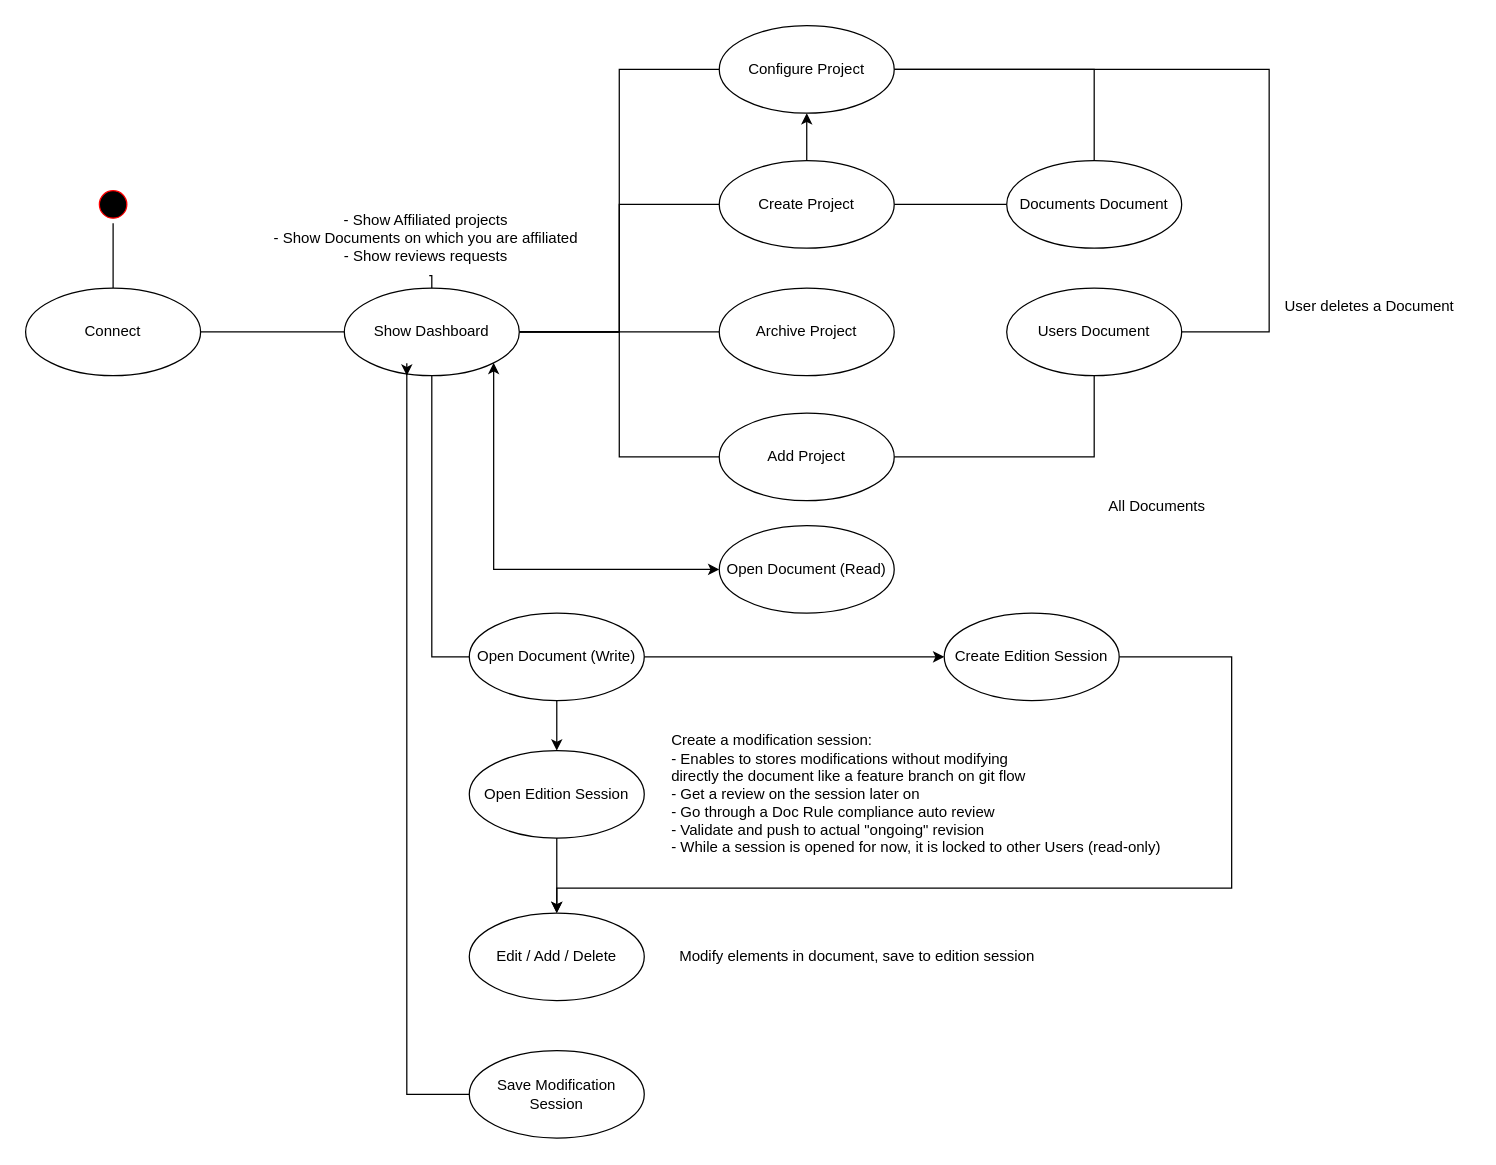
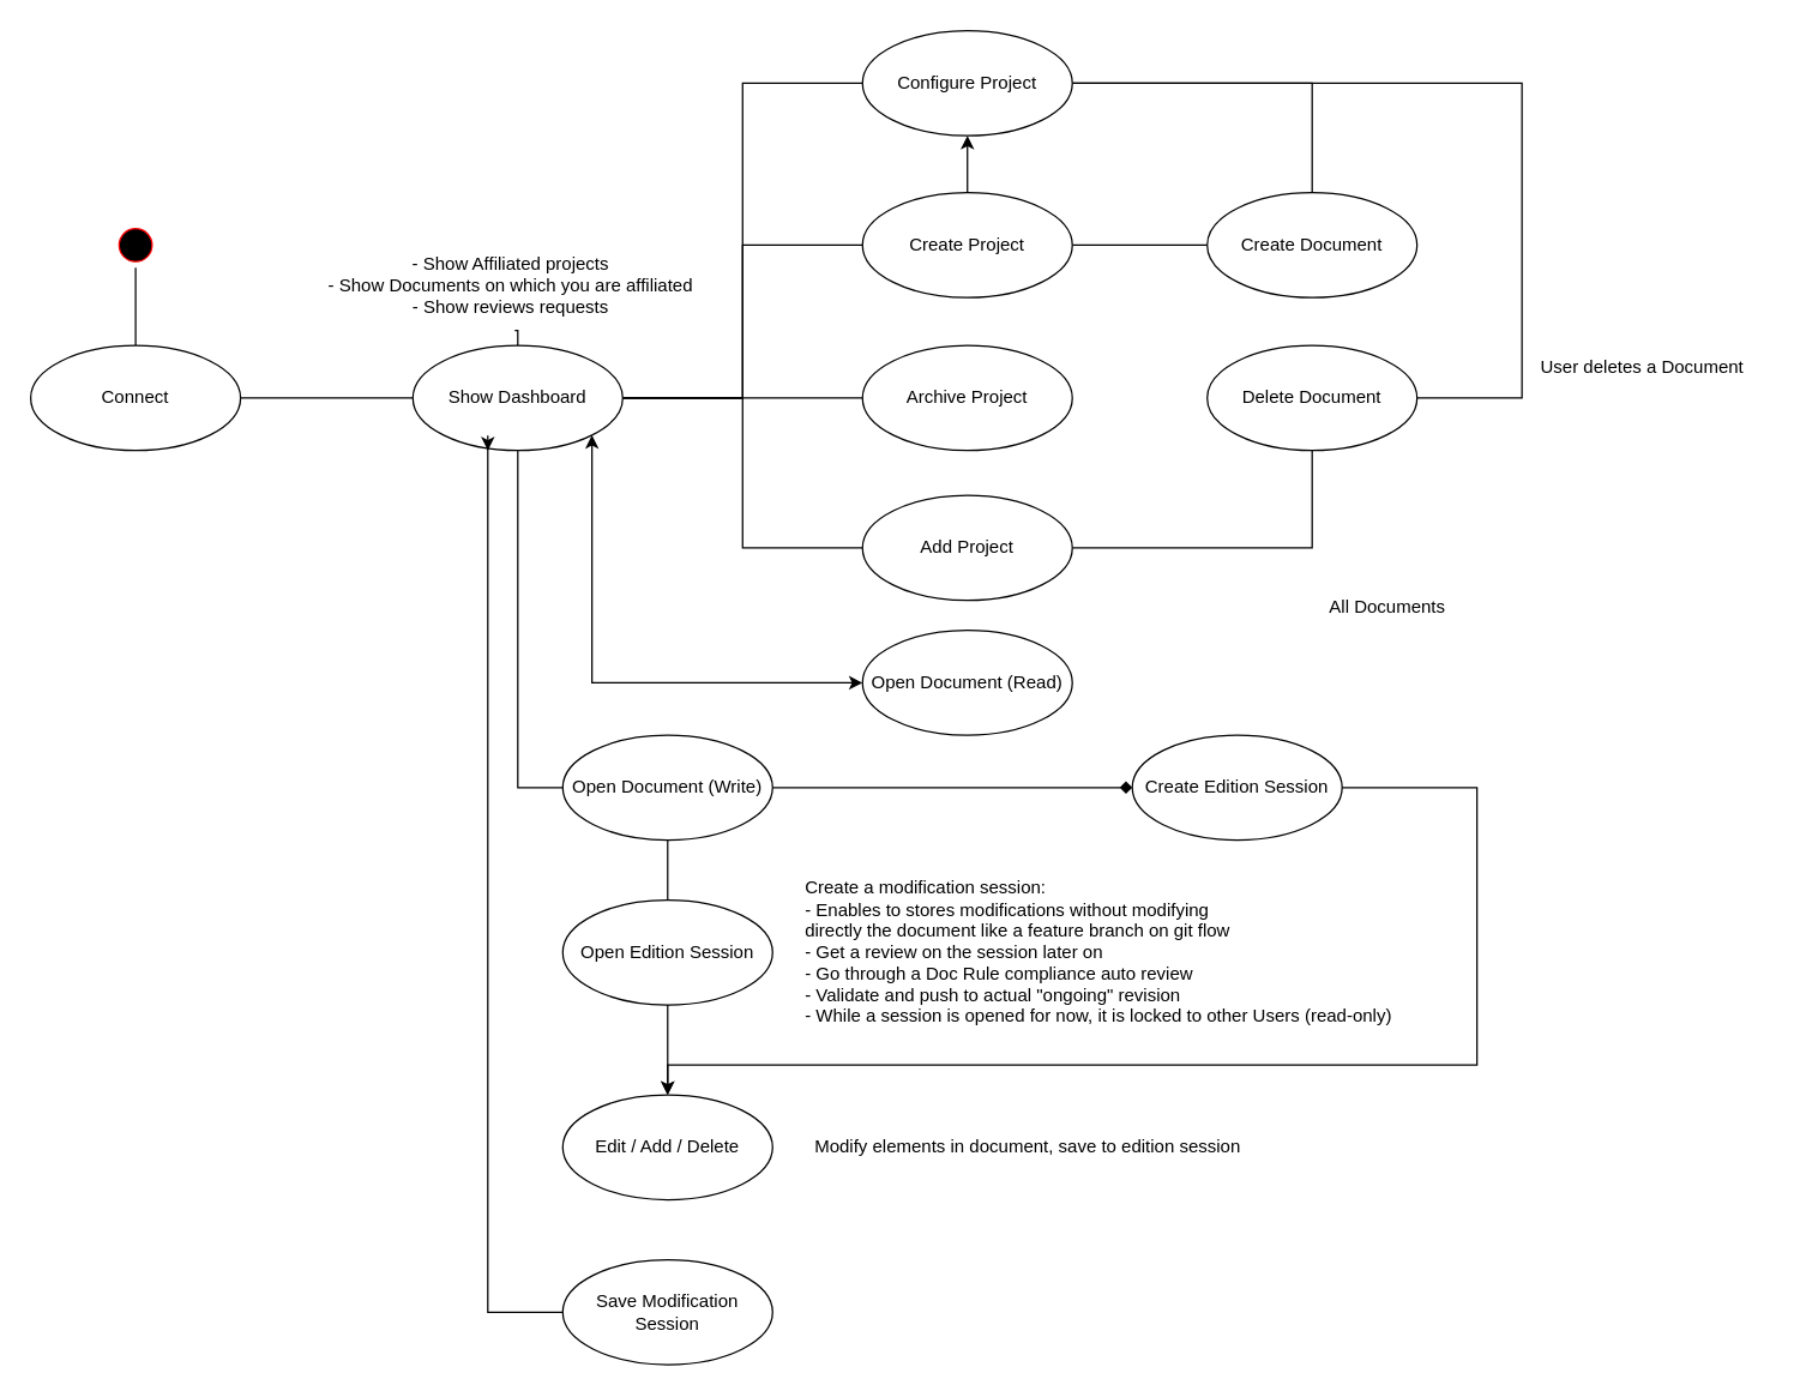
  <mxCell id="0" />
  <mxCell id="1" parent="0" />
  <mxCell id="2" style="edgeStyle=orthogonalEdgeStyle;rounded=0;orthogonalLoop=1;jettySize=auto;html=1;exitX=0.5;exitY=1;exitDx=0;exitDy=0;entryX=0.5;entryY=0;entryDx=0;entryDy=0;endArrow=none;endFill=0;" edge="1" parent="1" source="3" target="5"><mxGeometry relative="1" as="geometry" /></mxCell>
  <mxCell id="3" value="" style="ellipse;shape=startState;fillColor=#000000;strokeColor=#ff0000;" vertex="1" parent="1"><mxGeometry x="75" y="148" width="30" height="30" as="geometry" /></mxCell>
  <mxCell id="4" style="edgeStyle=orthogonalEdgeStyle;rounded=0;orthogonalLoop=1;jettySize=auto;html=1;exitX=1;exitY=0.5;exitDx=0;exitDy=0;entryX=0;entryY=0.5;entryDx=0;entryDy=0;endArrow=none;endFill=0;" edge="1" parent="1" source="5" target="13"><mxGeometry relative="1" as="geometry" /></mxCell>
  <mxCell id="5" value="Connect" style="ellipse;whiteSpace=wrap;html=1;" vertex="1" parent="1"><mxGeometry x="20" y="230" width="140" height="70" as="geometry" /></mxCell>
  <mxCell id="6" style="edgeStyle=orthogonalEdgeStyle;rounded=0;orthogonalLoop=1;jettySize=auto;html=1;exitX=1;exitY=0.5;exitDx=0;exitDy=0;entryX=0;entryY=0.5;entryDx=0;entryDy=0;endArrow=none;endFill=0;" edge="1" parent="1" source="13" target="16"><mxGeometry relative="1" as="geometry" /></mxCell>
  <mxCell id="7" style="edgeStyle=orthogonalEdgeStyle;rounded=0;orthogonalLoop=1;jettySize=auto;html=1;exitX=1;exitY=0.5;exitDx=0;exitDy=0;entryX=0;entryY=0.5;entryDx=0;entryDy=0;endArrow=none;endFill=0;" edge="1" parent="1" source="13" target="17"><mxGeometry relative="1" as="geometry" /></mxCell>
  <mxCell id="8" style="edgeStyle=orthogonalEdgeStyle;rounded=0;orthogonalLoop=1;jettySize=auto;html=1;exitX=1;exitY=0.5;exitDx=0;exitDy=0;entryX=0;entryY=0.5;entryDx=0;entryDy=0;endArrow=none;endFill=0;" edge="1" parent="1" source="13" target="19"><mxGeometry relative="1" as="geometry" /></mxCell>
  <mxCell id="9" style="edgeStyle=orthogonalEdgeStyle;rounded=0;orthogonalLoop=1;jettySize=auto;html=1;exitX=1;exitY=0.5;exitDx=0;exitDy=0;entryX=0;entryY=0.5;entryDx=0;entryDy=0;endArrow=none;endFill=0;" edge="1" parent="1" source="13" target="22"><mxGeometry relative="1" as="geometry" /></mxCell>
  <mxCell id="10" style="edgeStyle=orthogonalEdgeStyle;rounded=0;orthogonalLoop=1;jettySize=auto;html=1;exitX=0.5;exitY=1;exitDx=0;exitDy=0;entryX=0.511;entryY=1;entryDx=0;entryDy=0;entryPerimeter=0;endArrow=none;endFill=0;" edge="1" parent="1" source="13" target="23"><mxGeometry relative="1" as="geometry"><Array as="points"><mxPoint x="345" y="220" /></Array></mxGeometry></mxCell>
  <mxCell id="11" style="edgeStyle=orthogonalEdgeStyle;rounded=0;orthogonalLoop=1;jettySize=auto;html=1;exitX=0.5;exitY=1;exitDx=0;exitDy=0;entryX=0;entryY=0.5;entryDx=0;entryDy=0;endArrow=none;endFill=0;" edge="1" parent="1" source="13" target="26"><mxGeometry relative="1" as="geometry" /></mxCell>
  <mxCell id="12" style="edgeStyle=orthogonalEdgeStyle;rounded=0;orthogonalLoop=1;jettySize=auto;html=1;exitX=1;exitY=1;exitDx=0;exitDy=0;entryX=0;entryY=0.5;entryDx=0;entryDy=0;endArrow=classic;endFill=1;startArrow=classic;startFill=1;" edge="1" parent="1" source="13" target="27"><mxGeometry relative="1" as="geometry"><Array as="points"><mxPoint x="395" y="455" /></Array></mxGeometry></mxCell>
  <mxCell id="13" value="Show Dashboard" style="ellipse;whiteSpace=wrap;html=1;" vertex="1" parent="1"><mxGeometry x="275" y="230" width="140" height="70" as="geometry" /></mxCell>
  <mxCell id="14" style="edgeStyle=orthogonalEdgeStyle;rounded=0;orthogonalLoop=1;jettySize=auto;html=1;exitX=0.5;exitY=0;exitDx=0;exitDy=0;entryX=0.5;entryY=1;entryDx=0;entryDy=0;endArrow=classic;endFill=1;" edge="1" parent="1" source="16" target="22"><mxGeometry relative="1" as="geometry" /></mxCell>
  <mxCell id="15" style="edgeStyle=orthogonalEdgeStyle;rounded=0;orthogonalLoop=1;jettySize=auto;html=1;exitX=1;exitY=0.5;exitDx=0;exitDy=0;endArrow=none;endFill=0;" edge="1" parent="1" source="16" target="28"><mxGeometry relative="1" as="geometry" /></mxCell>
  <mxCell id="16" value="Create Project" style="ellipse;whiteSpace=wrap;html=1;" vertex="1" parent="1"><mxGeometry x="575" y="128" width="140" height="70" as="geometry" /></mxCell>
  <mxCell id="17" value="Archive Project" style="ellipse;whiteSpace=wrap;html=1;" vertex="1" parent="1"><mxGeometry x="575" y="230" width="140" height="70" as="geometry" /></mxCell>
  <mxCell id="18" style="edgeStyle=orthogonalEdgeStyle;rounded=0;orthogonalLoop=1;jettySize=auto;html=1;exitX=1;exitY=0.5;exitDx=0;exitDy=0;entryX=0.5;entryY=1;entryDx=0;entryDy=0;endArrow=none;endFill=0;" edge="1" parent="1" source="19" target="29"><mxGeometry relative="1" as="geometry" /></mxCell>
  <mxCell id="19" value="Add Project" style="ellipse;whiteSpace=wrap;html=1;" vertex="1" parent="1"><mxGeometry x="575" y="330" width="140" height="70" as="geometry" /></mxCell>
  <mxCell id="20" style="edgeStyle=orthogonalEdgeStyle;rounded=0;orthogonalLoop=1;jettySize=auto;html=1;exitX=1;exitY=0.5;exitDx=0;exitDy=0;entryX=0.5;entryY=0;entryDx=0;entryDy=0;endArrow=none;endFill=0;" edge="1" parent="1" source="22" target="28"><mxGeometry relative="1" as="geometry" /></mxCell>
  <mxCell id="21" style="edgeStyle=orthogonalEdgeStyle;rounded=0;orthogonalLoop=1;jettySize=auto;html=1;exitX=1;exitY=0.5;exitDx=0;exitDy=0;entryX=1;entryY=0.5;entryDx=0;entryDy=0;endArrow=none;endFill=0;" edge="1" parent="1" source="22" target="29"><mxGeometry relative="1" as="geometry"><Array as="points"><mxPoint x="1015" y="55" /><mxPoint x="1015" y="265" /></Array></mxGeometry></mxCell>
  <mxCell id="22" value="Configure Project" style="ellipse;whiteSpace=wrap;html=1;" vertex="1" parent="1"><mxGeometry x="575" width="140" height="70" as="geometry" y="20" /></mxCell>
  <mxCell id="23" value="&lt;div&gt;- Show Affiliated projects&lt;/div&gt;&lt;div&gt;- Show Documents on which you are affiliated&lt;/div&gt;&lt;div&gt;- Show reviews requests&lt;br&gt;&lt;/div&gt;" style="text;html=1;align=center;verticalAlign=middle;resizable=0;points=[];autosize=1;strokeColor=none;fillColor=none;" vertex="1" parent="1"><mxGeometry x="205" y="160" width="270" height="60" as="geometry" /></mxCell>
- <mxCell id="24" style="edgeStyle=orthogonalEdgeStyle;rounded=0;orthogonalLoop=1;jettySize=auto;html=1;exitX=0.5;exitY=1;exitDx=0;exitDy=0;entryX=0.5;entryY=0;entryDx=0;entryDy=0;startArrow=none;startFill=0;endArrow=classic;endFill=1;" edge="1" parent="1" source="26" target="37"><mxGeometry relative="1" as="geometry" /></mxCell>
- <mxCell id="25" style="edgeStyle=orthogonalEdgeStyle;rounded=0;orthogonalLoop=1;jettySize=auto;html=1;exitX=1;exitY=0.5;exitDx=0;exitDy=0;entryX=0;entryY=0.5;entryDx=0;entryDy=0;startArrow=none;startFill=0;endArrow=classic;endFill=1;" edge="1" parent="1" source="26" target="40"><mxGeometry relative="1" as="geometry" /></mxCell>
+ <mxCell id="24" style="edgeStyle=orthogonalEdgeStyle;rounded=0;orthogonalLoop=1;jettySize=auto;html=1;exitX=0.5;exitY=1;exitDx=0;exitDy=0;entryX=0.5;entryY=0;entryDx=0;entryDy=0;startArrow=none;startFill=0;endArrow=none;endFill=1;" edge="1" parent="1" source="26" target="37"><mxGeometry relative="1" as="geometry" /></mxCell>
+ <mxCell id="25" style="edgeStyle=orthogonalEdgeStyle;rounded=0;orthogonalLoop=1;jettySize=auto;html=1;exitX=1;exitY=0.5;exitDx=0;exitDy=0;entryX=0;entryY=0.5;entryDx=0;entryDy=0;startArrow=none;startFill=0;endArrow=diamond;endFill=1;" edge="1" parent="1" source="26" target="40"><mxGeometry relative="1" as="geometry" /></mxCell>
  <mxCell id="26" value="Open Document (Write)" style="ellipse;whiteSpace=wrap;html=1;" vertex="1" parent="1"><mxGeometry x="375" y="490" width="140" height="70" as="geometry" /></mxCell>
  <mxCell id="27" value="Open Document (Read)" style="ellipse;whiteSpace=wrap;html=1;" vertex="1" parent="1"><mxGeometry x="575" y="420" width="140" height="70" as="geometry" /></mxCell>
- <mxCell id="28" value="Documents Document" style="ellipse;whiteSpace=wrap;html=1;" vertex="1" parent="1"><mxGeometry x="805" y="128" width="140" height="70" as="geometry" /></mxCell>
- <mxCell id="29" value="Users Document" style="ellipse;whiteSpace=wrap;html=1;" vertex="1" parent="1"><mxGeometry x="805" y="230" width="140" height="70" as="geometry" /></mxCell>
+ <mxCell id="28" value="Create Document" style="ellipse;whiteSpace=wrap;html=1;" vertex="1" parent="1"><mxGeometry x="805" y="128" width="140" height="70" as="geometry" /></mxCell>
+ <mxCell id="29" value="Delete Document" style="ellipse;whiteSpace=wrap;html=1;" vertex="1" parent="1"><mxGeometry x="805" y="230" width="140" height="70" as="geometry" /></mxCell>
  <mxCell id="30" value="All Documents" style="text;html=1;align=center;verticalAlign=middle;resizable=0;points=[];autosize=1;strokeColor=none;fillColor=none;" vertex="1" parent="1"><mxGeometry x="875" y="390" width="100" height="30" as="geometry" /></mxCell>
  <mxCell id="31" value="User deletes a Document" style="text;html=1;align=center;verticalAlign=middle;resizable=0;points=[];autosize=1;strokeColor=none;fillColor=none;" vertex="1" parent="1"><mxGeometry x="1015" y="230" width="160" height="30" as="geometry" /></mxCell>
  <mxCell id="32" value="Edit / Add / Delete" style="ellipse;whiteSpace=wrap;html=1;" vertex="1" parent="1"><mxGeometry x="375" y="730" width="140" height="70" as="geometry" /></mxCell>
  <mxCell id="33" style="edgeStyle=orthogonalEdgeStyle;rounded=0;orthogonalLoop=1;jettySize=auto;html=1;exitX=0;exitY=0.5;exitDx=0;exitDy=0;startArrow=none;startFill=0;endArrow=classic;endFill=1;" edge="1" parent="1" source="34"><mxGeometry relative="1" as="geometry"><mxPoint x="325" y="300" as="targetPoint" /><Array as="points"><mxPoint x="325" y="875" /><mxPoint x="325" y="290" /></Array></mxGeometry></mxCell>
  <mxCell id="34" value="Save Modification Session" style="ellipse;whiteSpace=wrap;html=1;" vertex="1" parent="1"><mxGeometry x="375" y="840" width="140" height="70" as="geometry" /></mxCell>
  <mxCell id="35" value="Modify elements in document, save to edition session" style="text;html=1;align=center;verticalAlign=middle;resizable=0;points=[];autosize=1;strokeColor=none;fillColor=none;" vertex="1" parent="1"><mxGeometry x="525" y="750" width="320" height="30" as="geometry" /></mxCell>
  <mxCell id="36" style="edgeStyle=orthogonalEdgeStyle;rounded=0;orthogonalLoop=1;jettySize=auto;html=1;exitX=0.5;exitY=1;exitDx=0;exitDy=0;entryX=0.5;entryY=0;entryDx=0;entryDy=0;startArrow=none;startFill=0;endArrow=classic;endFill=1;" edge="1" parent="1" source="37" target="32"><mxGeometry relative="1" as="geometry" /></mxCell>
  <mxCell id="37" value="Open Edition Session" style="ellipse;whiteSpace=wrap;html=1;" vertex="1" parent="1"><mxGeometry x="375" y="600" width="140" height="70" as="geometry" /></mxCell>
  <mxCell id="38" value="&lt;div&gt;Create a modification session: &lt;br&gt;&lt;/div&gt;&lt;div&gt;- Enables to stores modifications without modifying &lt;br&gt;&lt;/div&gt;&lt;div&gt;directly the document like a feature branch on git flow&lt;br&gt;&lt;/div&gt;&lt;div&gt;- Get a review on the session later on&lt;/div&gt;&lt;div&gt;- Go through a Doc Rule compliance auto review&lt;/div&gt;&lt;div&gt;- Validate and push to actual &quot;ongoing&quot; revision&lt;/div&gt;&lt;div&gt;- While a session is opened for now, it is locked to other Users (read-only)&lt;br&gt;&lt;/div&gt;" style="text;html=1;align=left;verticalAlign=middle;resizable=0;points=[];autosize=1;strokeColor=none;fillColor=none;" vertex="1" parent="1"><mxGeometry x="535" y="580" width="430" height="110" as="geometry" /></mxCell>
  <mxCell id="39" style="edgeStyle=orthogonalEdgeStyle;rounded=0;orthogonalLoop=1;jettySize=auto;html=1;exitX=1;exitY=0.5;exitDx=0;exitDy=0;entryX=0.5;entryY=0;entryDx=0;entryDy=0;startArrow=none;startFill=0;endArrow=classic;endFill=1;" edge="1" parent="1" source="40" target="32"><mxGeometry relative="1" as="geometry"><Array as="points"><mxPoint x="985" y="525" /><mxPoint x="985" y="710" /><mxPoint x="445" y="710" /></Array></mxGeometry></mxCell>
  <mxCell id="40" value="Create Edition Session" style="ellipse;whiteSpace=wrap;html=1;" vertex="1" parent="1"><mxGeometry x="755" y="490" width="140" height="70" as="geometry" /></mxCell>
